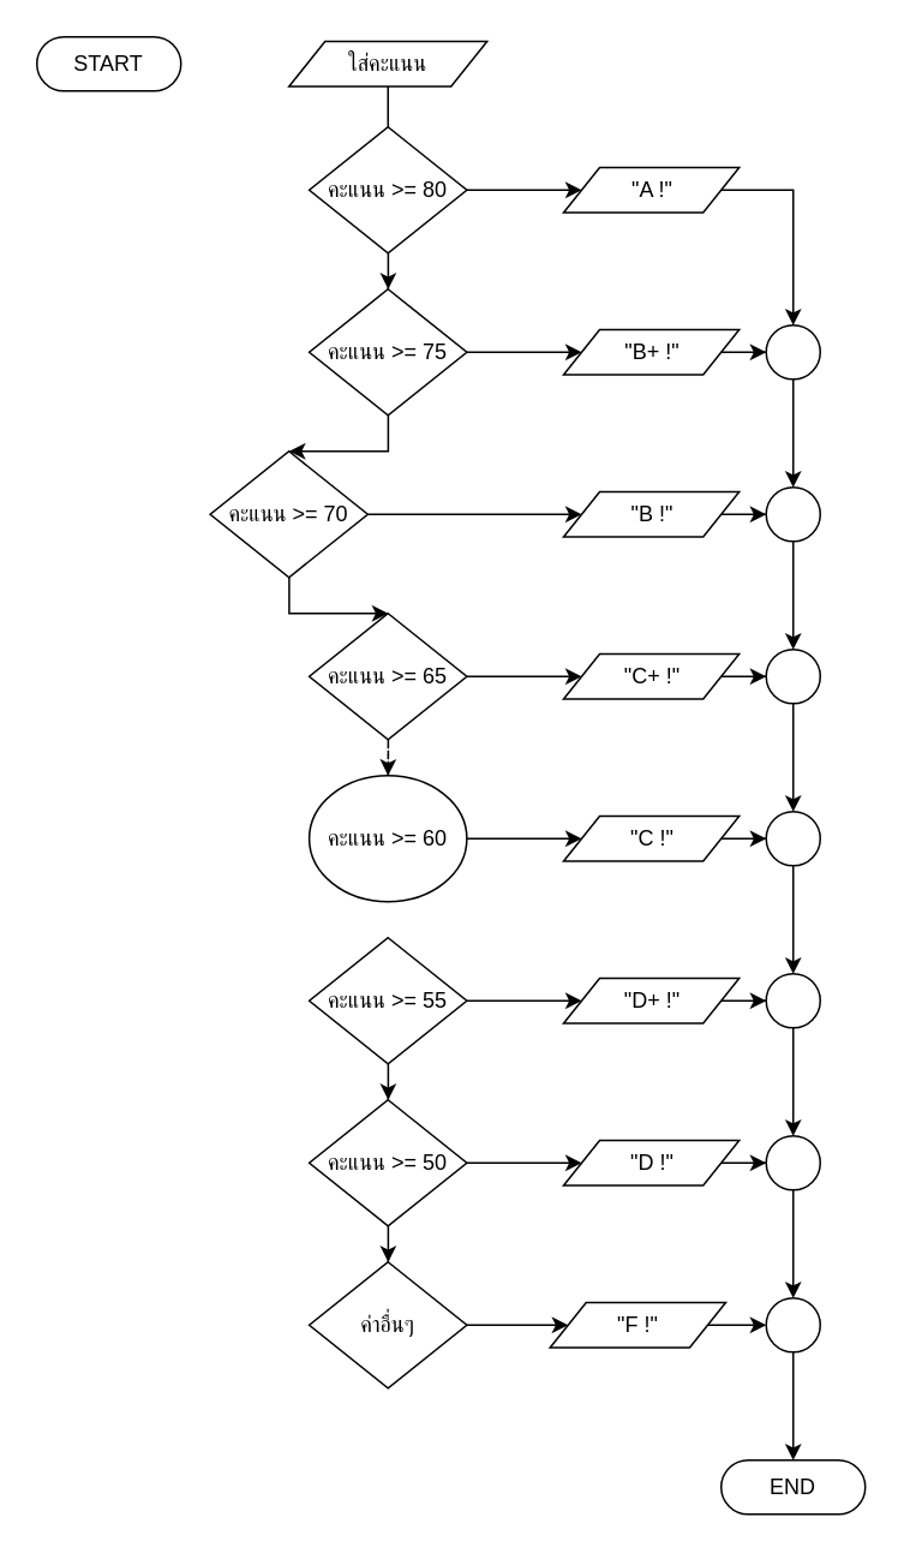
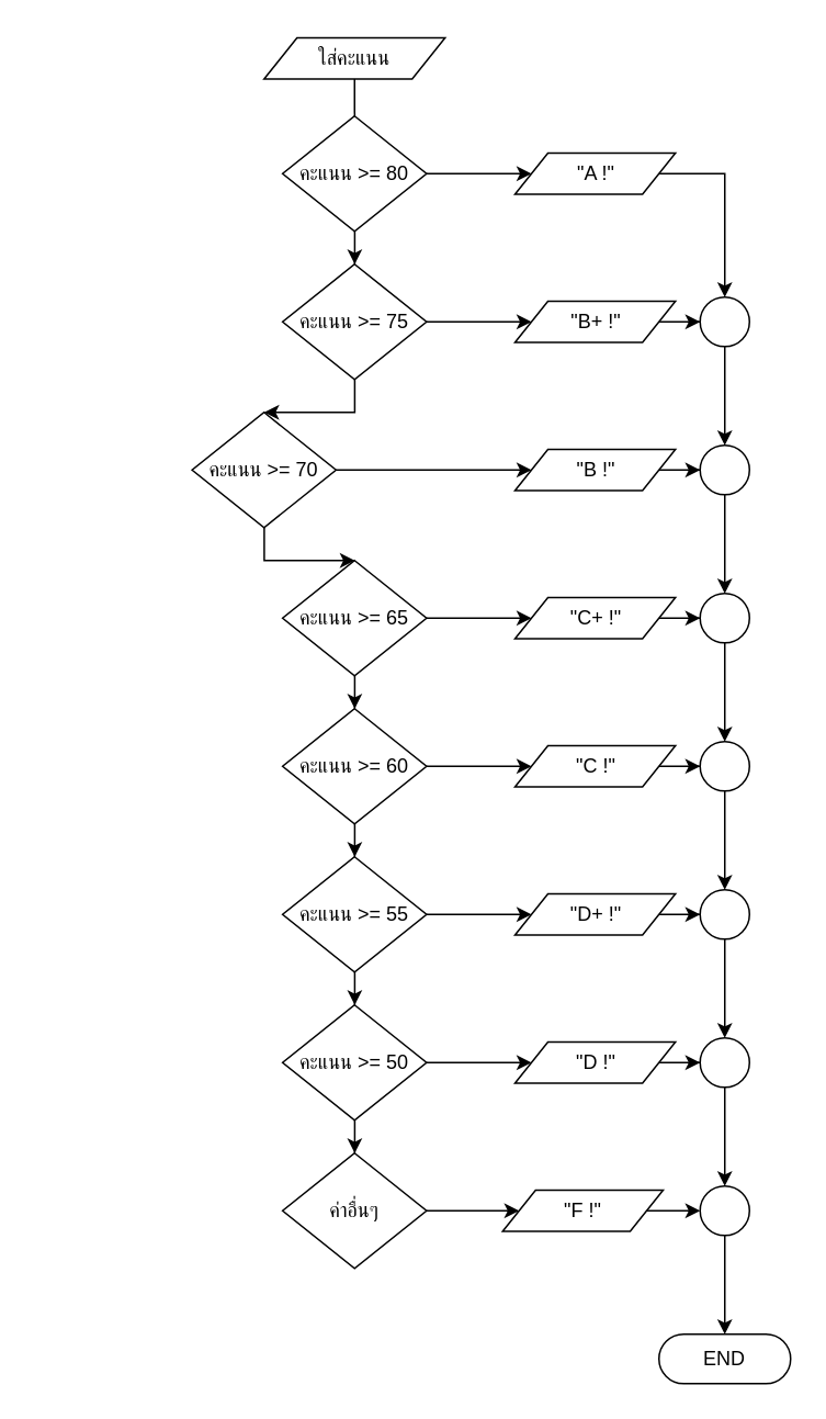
  <mxCell id="0" />
  <mxCell id="1" parent="0" />
- <mxCell id="2" value="START" style="rounded=1;whiteSpace=wrap;html=1;arcSize=50;" parent="1" vertex="1"><mxGeometry x="20" y="20" width="80" height="30" as="geometry" /></mxCell>
  <mxCell id="3" value="END" style="rounded=1;whiteSpace=wrap;html=1;arcSize=50;" parent="1" vertex="1"><mxGeometry x="400" y="810" width="80" height="30" as="geometry" /></mxCell>
  <mxCell id="4" style="edgeStyle=orthogonalEdgeStyle;rounded=0;orthogonalLoop=1;jettySize=auto;html=1;endArrow=none;" parent="1" source="5" target="8" edge="1"><mxGeometry relative="1" as="geometry"><mxPoint x="215" y="90" as="targetPoint" /></mxGeometry></mxCell>
  <mxCell id="5" value="ใส่คะแนน" style="shape=parallelogram;perimeter=parallelogramPerimeter;whiteSpace=wrap;html=1;fixedSize=1;" parent="1" vertex="1"><mxGeometry x="160" y="22.5" width="110" height="25" as="geometry" /></mxCell>
  <mxCell id="6" value="" style="edgeStyle=orthogonalEdgeStyle;rounded=0;orthogonalLoop=1;jettySize=auto;html=1;" parent="1" source="8" target="11" edge="1"><mxGeometry relative="1" as="geometry" /></mxCell>
  <mxCell id="7" value="" style="edgeStyle=orthogonalEdgeStyle;rounded=0;orthogonalLoop=1;jettySize=auto;html=1;" parent="1" source="8" target="30" edge="1"><mxGeometry relative="1" as="geometry" /></mxCell>
  <mxCell id="8" value="คะแนน &amp;gt;= 80" style="rhombus;whiteSpace=wrap;html=1;" parent="1" vertex="1"><mxGeometry x="171.25" y="70" width="87.5" height="70" as="geometry" /></mxCell>
  <mxCell id="9" value="" style="edgeStyle=orthogonalEdgeStyle;rounded=0;orthogonalLoop=1;jettySize=auto;html=1;" parent="1" source="11" target="14" edge="1"><mxGeometry relative="1" as="geometry" /></mxCell>
  <mxCell id="10" value="" style="edgeStyle=orthogonalEdgeStyle;rounded=0;orthogonalLoop=1;jettySize=auto;html=1;" parent="1" source="11" target="32" edge="1"><mxGeometry relative="1" as="geometry" /></mxCell>
  <mxCell id="11" value="คะแนน &amp;gt;= 75" style="rhombus;whiteSpace=wrap;html=1;" parent="1" vertex="1"><mxGeometry x="171.25" y="160" width="87.5" height="70" as="geometry" /></mxCell>
  <mxCell id="12" value="" style="edgeStyle=orthogonalEdgeStyle;rounded=0;orthogonalLoop=1;jettySize=auto;html=1;" parent="1" source="14" target="17" edge="1"><mxGeometry relative="1" as="geometry" /></mxCell>
  <mxCell id="13" value="" style="edgeStyle=orthogonalEdgeStyle;rounded=0;orthogonalLoop=1;jettySize=auto;html=1;" parent="1" source="14" target="34" edge="1"><mxGeometry relative="1" as="geometry" /></mxCell>
  <mxCell id="14" value="คะแนน &amp;gt;= 70" style="rhombus;whiteSpace=wrap;html=1;" parent="1" vertex="1"><mxGeometry x="116.25" y="250" width="87.5" height="70" as="geometry" /></mxCell>
- <mxCell id="15" value="" style="edgeStyle=orthogonalEdgeStyle;rounded=0;orthogonalLoop=1;jettySize=auto;html=1;dashed=1;" parent="1" source="17" target="20" edge="1"><mxGeometry relative="1" as="geometry" /></mxCell>
+ <mxCell id="15" value="" style="edgeStyle=orthogonalEdgeStyle;rounded=0;orthogonalLoop=1;jettySize=auto;html=1;" parent="1" source="17" target="20" edge="1"><mxGeometry relative="1" as="geometry" /></mxCell>
  <mxCell id="16" value="" style="edgeStyle=orthogonalEdgeStyle;rounded=0;orthogonalLoop=1;jettySize=auto;html=1;" parent="1" source="17" target="36" edge="1"><mxGeometry relative="1" as="geometry" /></mxCell>
  <mxCell id="17" value="คะแนน &amp;gt;= 65" style="rhombus;whiteSpace=wrap;html=1;" parent="1" vertex="1"><mxGeometry x="171.25" y="340" width="87.5" height="70" as="geometry" /></mxCell>
+ <mxCell id="18" value="" style="edgeStyle=orthogonalEdgeStyle;rounded=0;orthogonalLoop=1;jettySize=auto;html=1;" parent="1" source="20" target="23" edge="1"><mxGeometry relative="1" as="geometry" /></mxCell>
  <mxCell id="19" value="" style="edgeStyle=orthogonalEdgeStyle;rounded=0;orthogonalLoop=1;jettySize=auto;html=1;" parent="1" source="20" target="38" edge="1"><mxGeometry relative="1" as="geometry" /></mxCell>
- <mxCell id="20" value="คะแนน &amp;gt;= 60" style="ellipse;whiteSpace=wrap;html=1;" parent="1" vertex="1"><mxGeometry x="171.25" y="430" width="87.5" height="70" as="geometry" /></mxCell>
+ <mxCell id="20" value="คะแนน &amp;gt;= 60" style="rhombus;whiteSpace=wrap;html=1;" parent="1" vertex="1"><mxGeometry x="171.25" y="430" width="87.5" height="70" as="geometry" /></mxCell>
  <mxCell id="21" value="" style="edgeStyle=orthogonalEdgeStyle;rounded=0;orthogonalLoop=1;jettySize=auto;html=1;" parent="1" source="23" target="26" edge="1"><mxGeometry relative="1" as="geometry" /></mxCell>
  <mxCell id="22" value="" style="edgeStyle=orthogonalEdgeStyle;rounded=0;orthogonalLoop=1;jettySize=auto;html=1;" parent="1" source="23" target="40" edge="1"><mxGeometry relative="1" as="geometry" /></mxCell>
  <mxCell id="23" value="คะแนน &amp;gt;= 55" style="rhombus;whiteSpace=wrap;html=1;" parent="1" vertex="1"><mxGeometry x="171.25" y="520" width="87.5" height="70" as="geometry" /></mxCell>
  <mxCell id="24" value="" style="edgeStyle=orthogonalEdgeStyle;rounded=0;orthogonalLoop=1;jettySize=auto;html=1;" parent="1" source="26" target="28" edge="1"><mxGeometry relative="1" as="geometry" /></mxCell>
  <mxCell id="25" value="" style="edgeStyle=orthogonalEdgeStyle;rounded=0;orthogonalLoop=1;jettySize=auto;html=1;" parent="1" source="26" target="42" edge="1"><mxGeometry relative="1" as="geometry" /></mxCell>
  <mxCell id="26" value="คะแนน &amp;gt;= 50" style="rhombus;whiteSpace=wrap;html=1;" parent="1" vertex="1"><mxGeometry x="171.25" y="610" width="87.5" height="70" as="geometry" /></mxCell>
  <mxCell id="27" value="" style="edgeStyle=orthogonalEdgeStyle;rounded=0;orthogonalLoop=1;jettySize=auto;html=1;" parent="1" source="28" target="44" edge="1"><mxGeometry relative="1" as="geometry" /></mxCell>
  <mxCell id="28" value="ค่าอื่นๆ" style="rhombus;whiteSpace=wrap;html=1;" parent="1" vertex="1"><mxGeometry x="171.25" y="700" width="87.5" height="70" as="geometry" /></mxCell>
  <mxCell id="29" style="edgeStyle=orthogonalEdgeStyle;rounded=0;orthogonalLoop=1;jettySize=auto;html=1;entryX=0.5;entryY=0;entryDx=0;entryDy=0;" parent="1" source="30" target="46" edge="1"><mxGeometry relative="1" as="geometry" /></mxCell>
  <mxCell id="30" value="&quot;A !&quot;" style="shape=parallelogram;perimeter=parallelogramPerimeter;whiteSpace=wrap;html=1;fixedSize=1;" parent="1" vertex="1"><mxGeometry x="312.5" y="92.5" width="97.5" height="25" as="geometry" /></mxCell>
  <mxCell id="31" value="" style="edgeStyle=orthogonalEdgeStyle;rounded=0;orthogonalLoop=1;jettySize=auto;html=1;" parent="1" source="32" target="46" edge="1"><mxGeometry relative="1" as="geometry" /></mxCell>
  <mxCell id="32" value="&quot;B+ !&quot;" style="shape=parallelogram;perimeter=parallelogramPerimeter;whiteSpace=wrap;html=1;fixedSize=1;" parent="1" vertex="1"><mxGeometry x="312.5" y="182.5" width="97.5" height="25" as="geometry" /></mxCell>
  <mxCell id="33" value="" style="edgeStyle=orthogonalEdgeStyle;rounded=0;orthogonalLoop=1;jettySize=auto;html=1;" parent="1" source="34" target="48" edge="1"><mxGeometry relative="1" as="geometry" /></mxCell>
  <mxCell id="34" value="&quot;B !&quot;" style="shape=parallelogram;perimeter=parallelogramPerimeter;whiteSpace=wrap;html=1;fixedSize=1;" parent="1" vertex="1"><mxGeometry x="312.5" y="272.5" width="97.5" height="25" as="geometry" /></mxCell>
  <mxCell id="35" value="" style="edgeStyle=orthogonalEdgeStyle;rounded=0;orthogonalLoop=1;jettySize=auto;html=1;" parent="1" source="36" target="50" edge="1"><mxGeometry relative="1" as="geometry" /></mxCell>
  <mxCell id="36" value="&quot;C+ !&quot;" style="shape=parallelogram;perimeter=parallelogramPerimeter;whiteSpace=wrap;html=1;fixedSize=1;" parent="1" vertex="1"><mxGeometry x="312.5" y="362.5" width="97.5" height="25" as="geometry" /></mxCell>
  <mxCell id="37" value="" style="edgeStyle=orthogonalEdgeStyle;rounded=0;orthogonalLoop=1;jettySize=auto;html=1;" parent="1" source="38" target="52" edge="1"><mxGeometry relative="1" as="geometry" /></mxCell>
  <mxCell id="38" value="&quot;C !&quot;" style="shape=parallelogram;perimeter=parallelogramPerimeter;whiteSpace=wrap;html=1;fixedSize=1;" parent="1" vertex="1"><mxGeometry x="312.5" y="452.5" width="97.5" height="25" as="geometry" /></mxCell>
  <mxCell id="39" value="" style="edgeStyle=orthogonalEdgeStyle;rounded=0;orthogonalLoop=1;jettySize=auto;html=1;" parent="1" source="40" target="54" edge="1"><mxGeometry relative="1" as="geometry" /></mxCell>
  <mxCell id="40" value="&quot;D+ !&quot;" style="shape=parallelogram;perimeter=parallelogramPerimeter;whiteSpace=wrap;html=1;fixedSize=1;" parent="1" vertex="1"><mxGeometry x="312.5" y="542.5" width="97.5" height="25" as="geometry" /></mxCell>
  <mxCell id="41" value="" style="edgeStyle=orthogonalEdgeStyle;rounded=0;orthogonalLoop=1;jettySize=auto;html=1;" parent="1" source="42" target="56" edge="1"><mxGeometry relative="1" as="geometry" /></mxCell>
  <mxCell id="42" value="&quot;D !&quot;" style="shape=parallelogram;perimeter=parallelogramPerimeter;whiteSpace=wrap;html=1;fixedSize=1;" parent="1" vertex="1"><mxGeometry x="312.5" y="632.5" width="97.5" height="25" as="geometry" /></mxCell>
  <mxCell id="43" value="" style="edgeStyle=orthogonalEdgeStyle;rounded=0;orthogonalLoop=1;jettySize=auto;html=1;" parent="1" source="44" target="58" edge="1"><mxGeometry relative="1" as="geometry" /></mxCell>
  <mxCell id="44" value="&quot;F !&quot;" style="shape=parallelogram;perimeter=parallelogramPerimeter;whiteSpace=wrap;html=1;fixedSize=1;" parent="1" vertex="1"><mxGeometry x="305" y="722.5" width="97.5" height="25" as="geometry" /></mxCell>
  <mxCell id="45" value="" style="edgeStyle=orthogonalEdgeStyle;rounded=0;orthogonalLoop=1;jettySize=auto;html=1;" parent="1" source="46" target="48" edge="1"><mxGeometry relative="1" as="geometry" /></mxCell>
  <mxCell id="46" value="" style="ellipse;whiteSpace=wrap;html=1;" parent="1" vertex="1"><mxGeometry x="425" y="180" width="30" height="30" as="geometry" /></mxCell>
  <mxCell id="47" value="" style="edgeStyle=orthogonalEdgeStyle;rounded=0;orthogonalLoop=1;jettySize=auto;html=1;" parent="1" source="48" target="50" edge="1"><mxGeometry relative="1" as="geometry" /></mxCell>
  <mxCell id="48" value="" style="ellipse;whiteSpace=wrap;html=1;" parent="1" vertex="1"><mxGeometry x="425" y="270" width="30" height="30" as="geometry" /></mxCell>
  <mxCell id="49" value="" style="edgeStyle=orthogonalEdgeStyle;rounded=0;orthogonalLoop=1;jettySize=auto;html=1;" parent="1" source="50" target="52" edge="1"><mxGeometry relative="1" as="geometry" /></mxCell>
  <mxCell id="50" value="" style="ellipse;whiteSpace=wrap;html=1;" parent="1" vertex="1"><mxGeometry x="425" y="360" width="30" height="30" as="geometry" /></mxCell>
  <mxCell id="51" value="" style="edgeStyle=orthogonalEdgeStyle;rounded=0;orthogonalLoop=1;jettySize=auto;html=1;" parent="1" source="52" target="54" edge="1"><mxGeometry relative="1" as="geometry" /></mxCell>
  <mxCell id="52" value="" style="ellipse;whiteSpace=wrap;html=1;" parent="1" vertex="1"><mxGeometry x="425" y="450" width="30" height="30" as="geometry" /></mxCell>
  <mxCell id="53" value="" style="edgeStyle=orthogonalEdgeStyle;rounded=0;orthogonalLoop=1;jettySize=auto;html=1;" parent="1" source="54" target="56" edge="1"><mxGeometry relative="1" as="geometry" /></mxCell>
  <mxCell id="54" value="" style="ellipse;whiteSpace=wrap;html=1;" parent="1" vertex="1"><mxGeometry x="425" y="540" width="30" height="30" as="geometry" /></mxCell>
  <mxCell id="55" value="" style="edgeStyle=orthogonalEdgeStyle;rounded=0;orthogonalLoop=1;jettySize=auto;html=1;" parent="1" source="56" target="58" edge="1"><mxGeometry relative="1" as="geometry" /></mxCell>
  <mxCell id="56" value="" style="ellipse;whiteSpace=wrap;html=1;" parent="1" vertex="1"><mxGeometry x="425" y="630" width="30" height="30" as="geometry" /></mxCell>
  <mxCell id="57" value="" style="edgeStyle=orthogonalEdgeStyle;rounded=0;orthogonalLoop=1;jettySize=auto;html=1;" parent="1" source="58" target="3" edge="1"><mxGeometry relative="1" as="geometry" /></mxCell>
  <mxCell id="58" value="" style="ellipse;whiteSpace=wrap;html=1;" parent="1" vertex="1"><mxGeometry x="425" y="720" width="30" height="30" as="geometry" /></mxCell>
